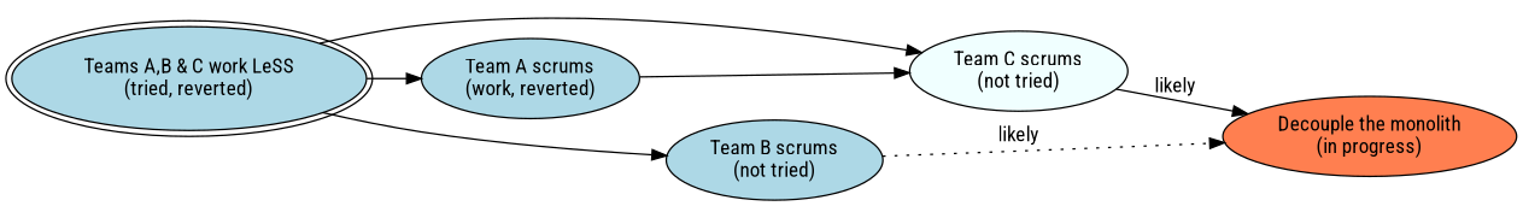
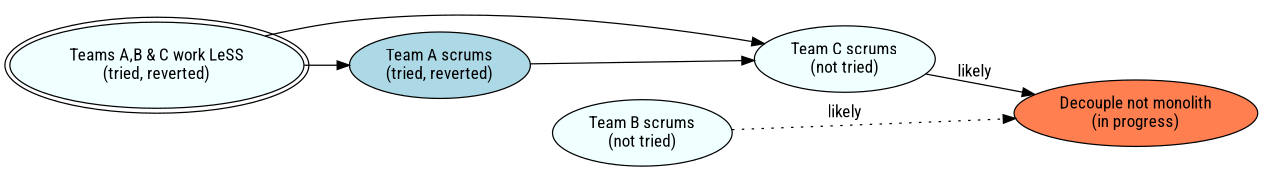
  digraph {
    fontname="Roboto Condensed"
    rankdir=LR
    node [fillcolor=lightblue fontname="Roboto Condensed" style=filled]
    edge [fontname="Roboto Condensed"]
-   n1 [label="Teams A,B & C work LeSS\n(tried, reverted)" peripheries=2]
-   n2 [label="Team A scrums\n(work, reverted)"]
-   n3 [label="Team B scrums\n(not tried)"]
+   n1 [fillcolor=azure label="Teams A,B & C work LeSS\n(tried, reverted)" peripheries=2]
+   n2 [label="Team A scrums\n(tried, reverted)"]
+   n3 [fillcolor=azure label="Team B scrums\n(not tried)"]
    n4 [fillcolor=azure label="Team C scrums\n(not tried)"]
-   n5 [fillcolor=coral label="Decouple the monolith\n(in progress)"]
+   n5 [fillcolor=coral label="Decouple not monolith\n(in progress)"]
    n1 -> n2
-   n1 -> n3
    n1 -> n4
    n2 -> n4
    n3 -> n5 [label=likely style=dotted]
    n4 -> n5 [label=likely style=solid]
  }
